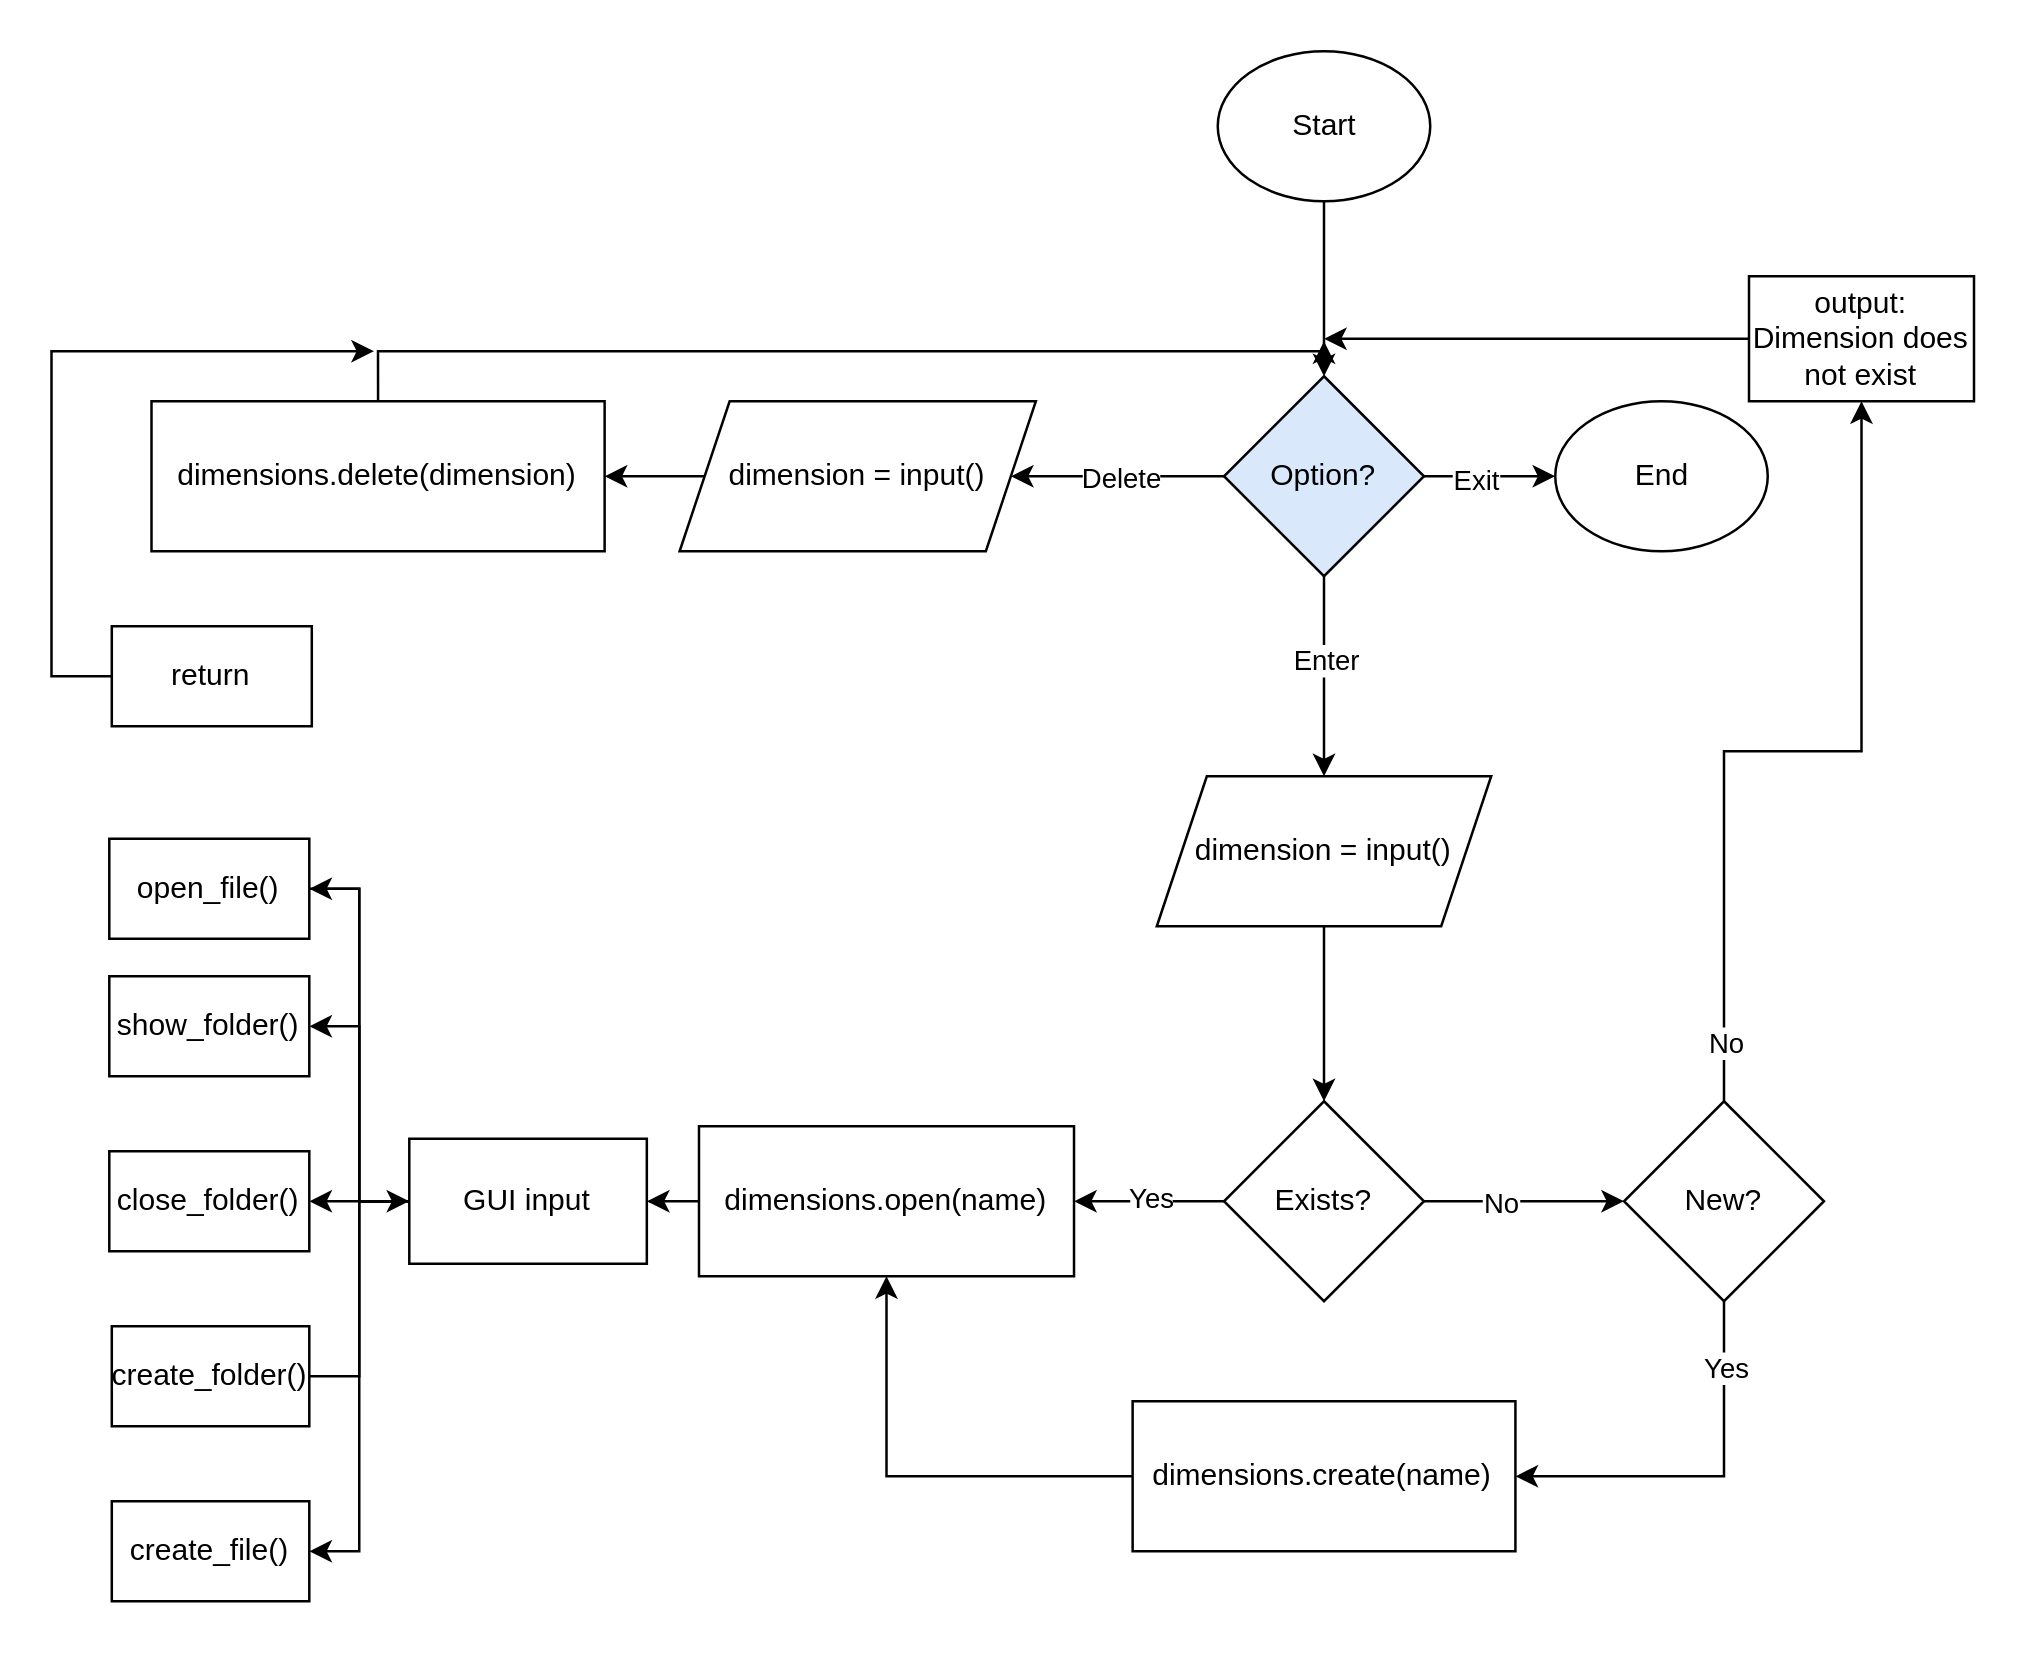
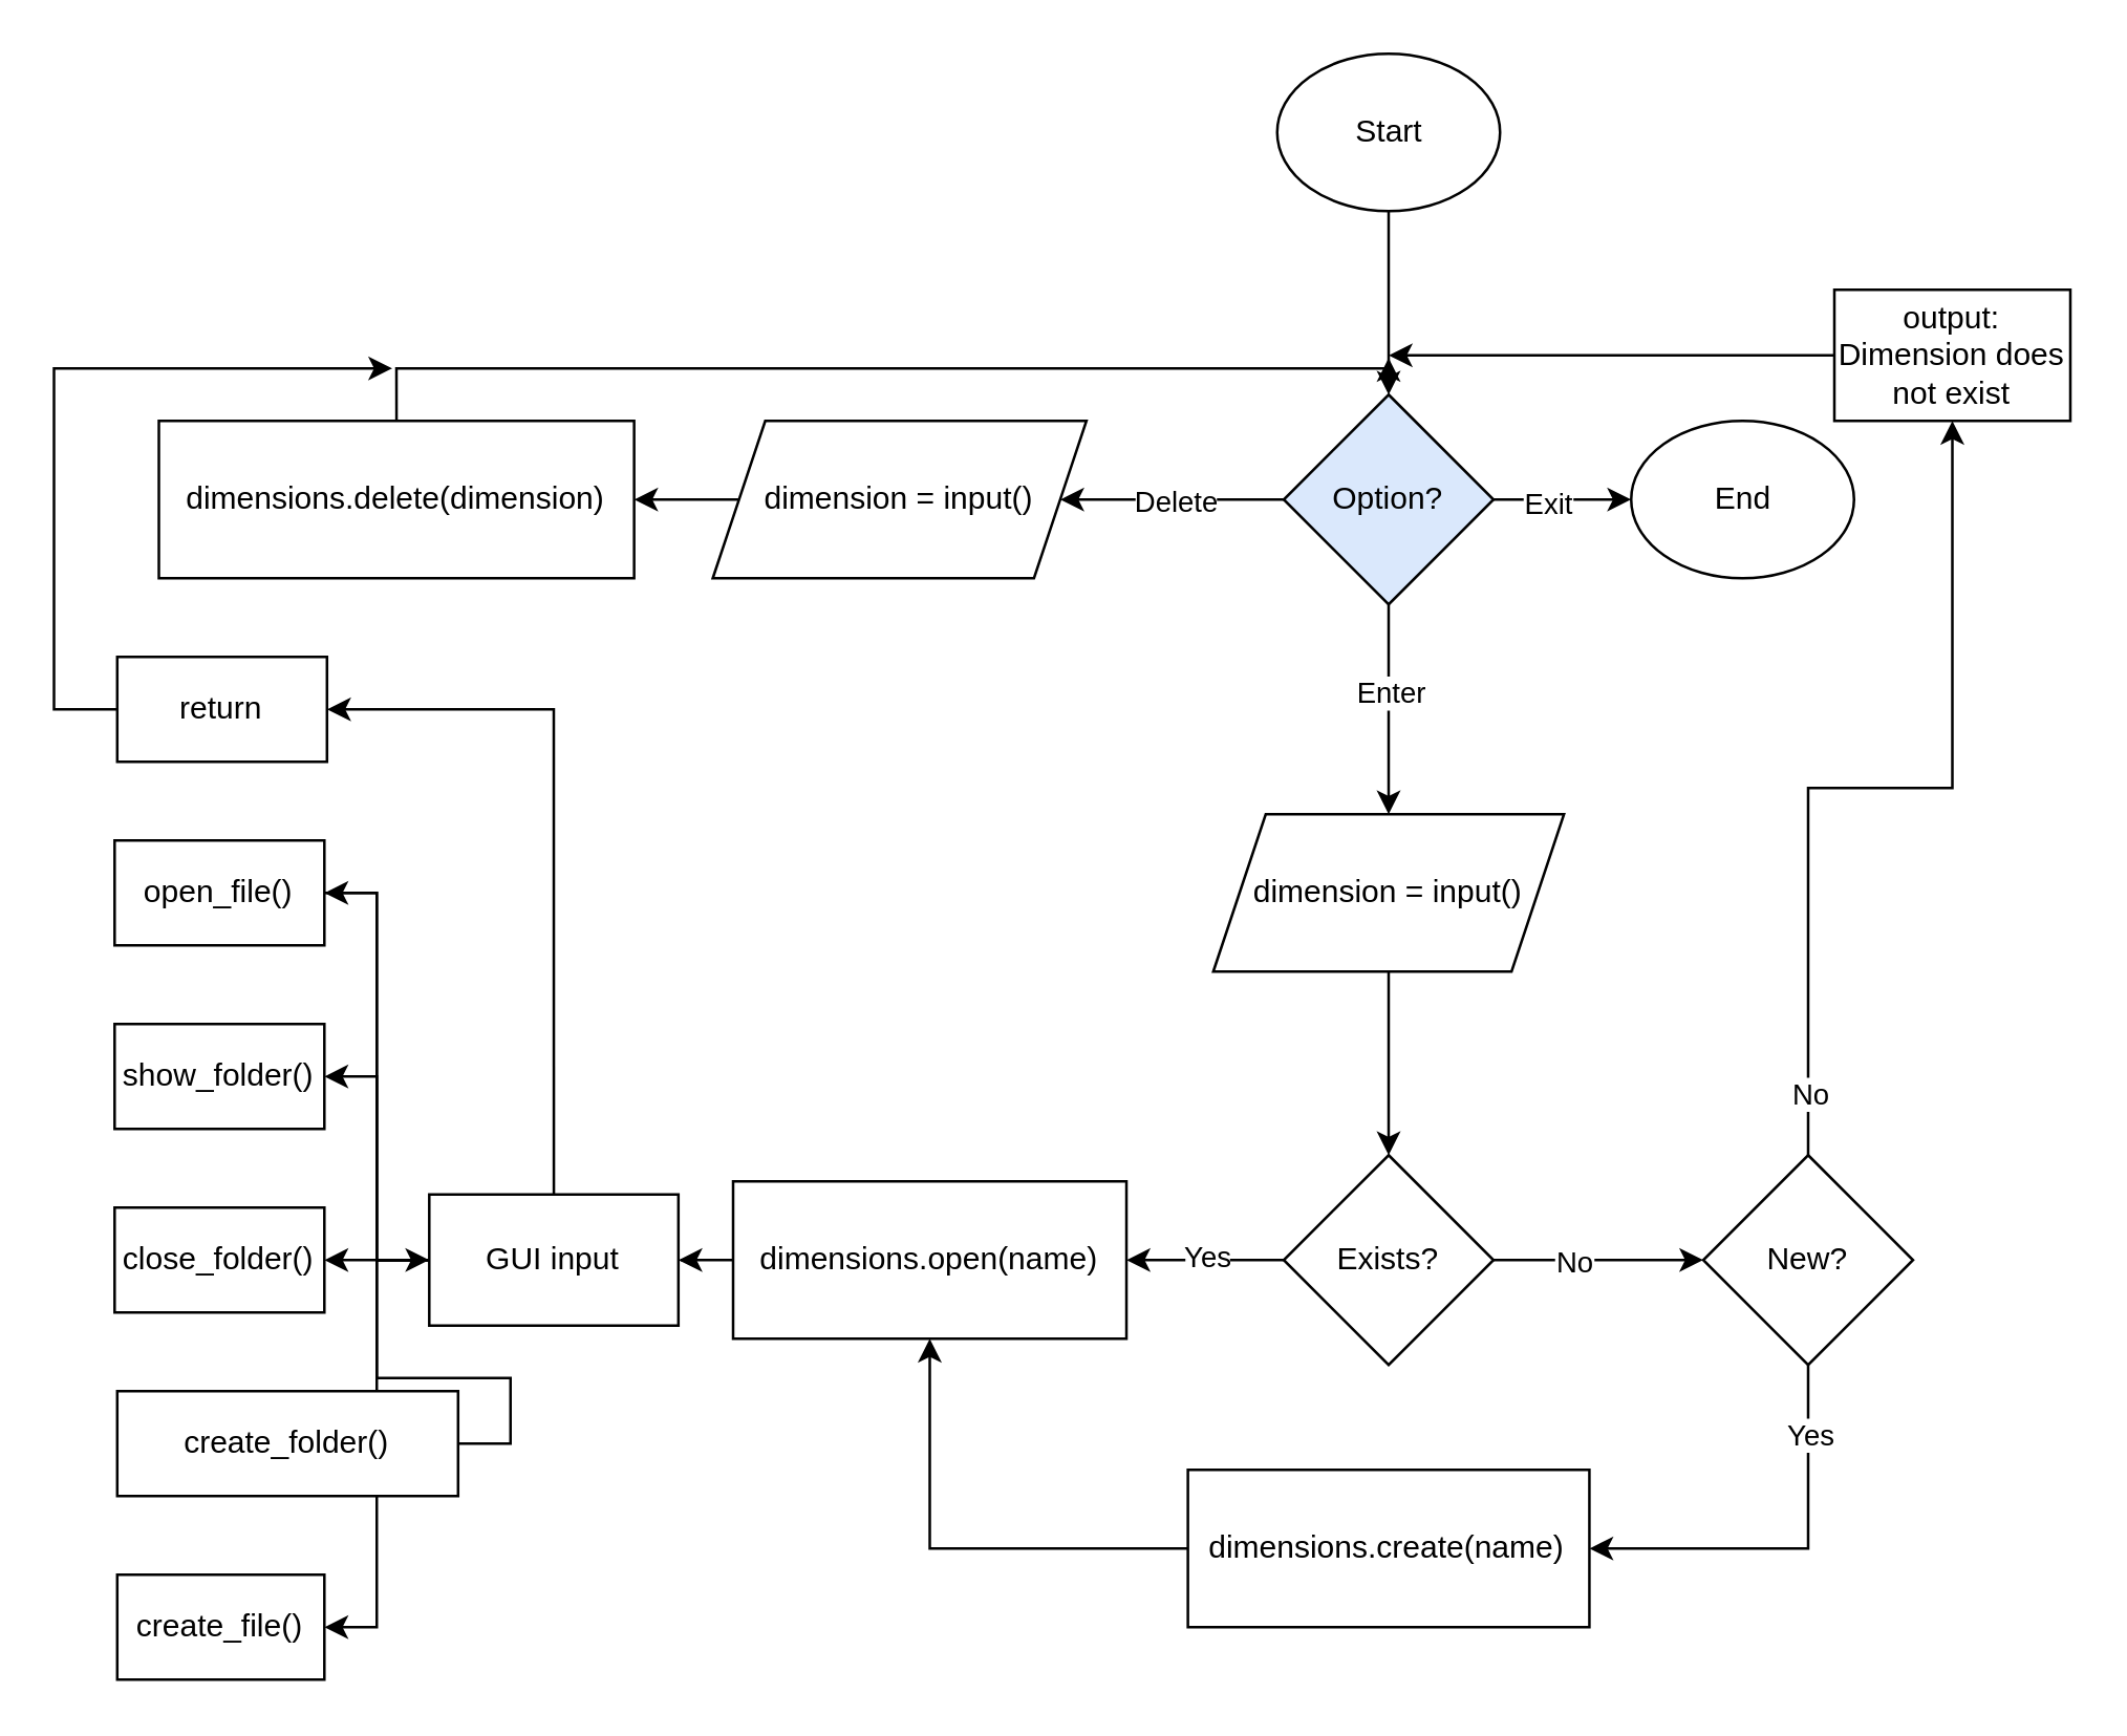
  <mxCell id="0" />
  <mxCell id="1" parent="0" />
  <mxCell id="2" value="" style="edgeStyle=orthogonalEdgeStyle;rounded=0;orthogonalLoop=1;jettySize=auto;html=1;" edge="1" parent="1" source="3" target="10"><mxGeometry relative="1" as="geometry" /></mxCell>
  <mxCell id="3" value="Start" style="ellipse;whiteSpace=wrap;html=1;" vertex="1" parent="1"><mxGeometry x="486.5" y="20" width="85" height="60" as="geometry" /></mxCell>
  <mxCell id="4" value="" style="edgeStyle=orthogonalEdgeStyle;rounded=0;orthogonalLoop=1;jettySize=auto;html=1;" edge="1" parent="1" source="10" target="11"><mxGeometry relative="1" as="geometry" /></mxCell>
  <mxCell id="5" value="Exit" style="edgeLabel;html=1;align=center;verticalAlign=middle;resizable=0;points=[];" vertex="1" connectable="0" parent="4"><mxGeometry x="-0.238" y="-1" relative="1" as="geometry"><mxPoint as="offset" /></mxGeometry></mxCell>
  <mxCell id="6" value="" style="edgeStyle=orthogonalEdgeStyle;rounded=0;orthogonalLoop=1;jettySize=auto;html=1;" edge="1" parent="1" source="10" target="13"><mxGeometry relative="1" as="geometry" /></mxCell>
  <mxCell id="7" value="Enter" style="edgeLabel;html=1;align=center;verticalAlign=middle;resizable=0;points=[];" vertex="1" connectable="0" parent="6"><mxGeometry x="-0.179" relative="1" as="geometry"><mxPoint as="offset" /></mxGeometry></mxCell>
  <mxCell id="8" value="" style="edgeStyle=orthogonalEdgeStyle;rounded=0;orthogonalLoop=1;jettySize=auto;html=1;" edge="1" parent="1" source="10" target="15"><mxGeometry relative="1" as="geometry" /></mxCell>
  <mxCell id="9" value="Delete" style="edgeLabel;html=1;align=center;verticalAlign=middle;resizable=0;points=[];" vertex="1" connectable="0" parent="8"><mxGeometry x="-0.009" y="1" relative="1" as="geometry"><mxPoint y="-1" as="offset" /></mxGeometry></mxCell>
  <mxCell id="10" value="Option?" style="rhombus;whiteSpace=wrap;html=1;fillColor=#dae8fc;" vertex="1" parent="1"><mxGeometry x="489" y="150" width="80" height="80" as="geometry" /></mxCell>
  <mxCell id="11" value="End" style="ellipse;whiteSpace=wrap;html=1;" vertex="1" parent="1"><mxGeometry x="621.5" y="160" width="85" height="60" as="geometry" /></mxCell>
  <mxCell id="12" value="" style="edgeStyle=orthogonalEdgeStyle;rounded=0;orthogonalLoop=1;jettySize=auto;html=1;" edge="1" parent="1" source="13" target="22"><mxGeometry relative="1" as="geometry" /></mxCell>
  <mxCell id="13" value="dimension = input()" style="shape=parallelogram;perimeter=parallelogramPerimeter;whiteSpace=wrap;html=1;fixedSize=1;" vertex="1" parent="1"><mxGeometry x="462.13" y="310" width="133.75" height="60" as="geometry" /></mxCell>
  <mxCell id="14" value="" style="edgeStyle=orthogonalEdgeStyle;rounded=0;orthogonalLoop=1;jettySize=auto;html=1;" edge="1" parent="1" source="15" target="17"><mxGeometry relative="1" as="geometry" /></mxCell>
  <mxCell id="15" value="dimension = input()" style="shape=parallelogram;perimeter=parallelogramPerimeter;whiteSpace=wrap;html=1;fixedSize=1;" vertex="1" parent="1"><mxGeometry x="271.25" y="160" width="142.5" height="60" as="geometry" /></mxCell>
  <mxCell id="16" style="edgeStyle=orthogonalEdgeStyle;rounded=0;orthogonalLoop=1;jettySize=auto;html=1;exitX=0.5;exitY=0;exitDx=0;exitDy=0;" edge="1" parent="1" source="17"><mxGeometry relative="1" as="geometry"><mxPoint x="529" y="136" as="targetPoint" /><Array as="points"><mxPoint x="151" y="140" /><mxPoint x="529" y="140" /></Array></mxGeometry></mxCell>
  <mxCell id="17" value="dimensions.delete(dimension)" style="whiteSpace=wrap;html=1;" vertex="1" parent="1"><mxGeometry x="60" y="160" width="181.25" height="60" as="geometry" /></mxCell>
  <mxCell id="18" value="" style="edgeStyle=orthogonalEdgeStyle;rounded=0;orthogonalLoop=1;jettySize=auto;html=1;" edge="1" parent="1" source="22" target="27"><mxGeometry relative="1" as="geometry" /></mxCell>
  <mxCell id="19" value="No" style="edgeLabel;html=1;align=center;verticalAlign=middle;resizable=0;points=[];" vertex="1" connectable="0" parent="18"><mxGeometry x="0.05" y="-2" relative="1" as="geometry"><mxPoint x="-12" y="-2" as="offset" /></mxGeometry></mxCell>
  <mxCell id="20" value="" style="edgeStyle=orthogonalEdgeStyle;rounded=0;orthogonalLoop=1;jettySize=auto;html=1;" edge="1" parent="1" source="22" target="29"><mxGeometry relative="1" as="geometry" /></mxCell>
  <mxCell id="21" value="Yes" style="edgeLabel;html=1;align=center;verticalAlign=middle;resizable=0;points=[];" vertex="1" connectable="0" parent="20"><mxGeometry x="0.0" y="-2" relative="1" as="geometry"><mxPoint as="offset" /></mxGeometry></mxCell>
  <mxCell id="22" value="Exists?" style="rhombus;whiteSpace=wrap;html=1;" vertex="1" parent="1"><mxGeometry x="489.005" y="440" width="80" height="80" as="geometry" /></mxCell>
  <mxCell id="23" value="" style="edgeStyle=orthogonalEdgeStyle;rounded=0;orthogonalLoop=1;jettySize=auto;html=1;" edge="1" parent="1" source="27" target="31"><mxGeometry relative="1" as="geometry" /></mxCell>
  <mxCell id="24" value="No" style="edgeLabel;html=1;align=center;verticalAlign=middle;resizable=0;points=[];" vertex="1" connectable="0" parent="23"><mxGeometry x="-0.858" relative="1" as="geometry"><mxPoint as="offset" /></mxGeometry></mxCell>
  <mxCell id="25" style="edgeStyle=orthogonalEdgeStyle;rounded=0;orthogonalLoop=1;jettySize=auto;html=1;exitX=0.5;exitY=1;exitDx=0;exitDy=0;entryX=1;entryY=0.5;entryDx=0;entryDy=0;" edge="1" parent="1" source="27" target="33"><mxGeometry relative="1" as="geometry" /></mxCell>
  <mxCell id="26" value="Yes" style="edgeLabel;html=1;align=center;verticalAlign=middle;resizable=0;points=[];" vertex="1" connectable="0" parent="25"><mxGeometry x="-0.648" relative="1" as="geometry"><mxPoint as="offset" /></mxGeometry></mxCell>
  <mxCell id="27" value="New?" style="rhombus;whiteSpace=wrap;html=1;" vertex="1" parent="1"><mxGeometry x="649.005" y="440" width="80" height="80" as="geometry" /></mxCell>
  <mxCell id="28" value="" style="edgeStyle=orthogonalEdgeStyle;rounded=0;orthogonalLoop=1;jettySize=auto;html=1;" edge="1" parent="1" source="29" target="40"><mxGeometry relative="1" as="geometry" /></mxCell>
  <mxCell id="29" value="dimensions.open(name)" style="whiteSpace=wrap;html=1;" vertex="1" parent="1"><mxGeometry x="279" y="450" width="150.01" height="60" as="geometry" /></mxCell>
  <mxCell id="30" style="edgeStyle=orthogonalEdgeStyle;rounded=0;orthogonalLoop=1;jettySize=auto;html=1;" edge="1" parent="1" source="31"><mxGeometry relative="1" as="geometry"><mxPoint x="529" y="135" as="targetPoint" /></mxGeometry></mxCell>
  <mxCell id="31" value="output: Dimension does not exist" style="whiteSpace=wrap;html=1;" vertex="1" parent="1"><mxGeometry x="699" y="110" width="90" height="50" as="geometry" /></mxCell>
  <mxCell id="32" style="edgeStyle=orthogonalEdgeStyle;rounded=0;orthogonalLoop=1;jettySize=auto;html=1;exitX=0;exitY=0.5;exitDx=0;exitDy=0;entryX=0.5;entryY=1;entryDx=0;entryDy=0;" edge="1" parent="1" source="33" target="29"><mxGeometry relative="1" as="geometry" /></mxCell>
  <mxCell id="33" value="dimensions.create(name)" style="whiteSpace=wrap;html=1;" vertex="1" parent="1"><mxGeometry x="452.45" y="560" width="153.12" height="60" as="geometry" /></mxCell>
  <mxCell id="34" style="edgeStyle=orthogonalEdgeStyle;rounded=0;orthogonalLoop=1;jettySize=auto;html=1;exitX=0;exitY=0.5;exitDx=0;exitDy=0;entryX=1;entryY=0.5;entryDx=0;entryDy=0;" edge="1" parent="1" source="40" target="44"><mxGeometry relative="1" as="geometry" /></mxCell>
  <mxCell id="35" style="edgeStyle=orthogonalEdgeStyle;rounded=0;orthogonalLoop=1;jettySize=auto;html=1;exitX=0;exitY=0.5;exitDx=0;exitDy=0;entryX=1;entryY=0.5;entryDx=0;entryDy=0;" edge="1" parent="1" source="40" target="43"><mxGeometry relative="1" as="geometry" /></mxCell>
  <mxCell id="36" style="edgeStyle=orthogonalEdgeStyle;rounded=0;orthogonalLoop=1;jettySize=auto;html=1;exitX=0;exitY=0.5;exitDx=0;exitDy=0;entryX=1;entryY=0.5;entryDx=0;entryDy=0;endArrow=none;" edge="1" parent="1" source="40" target="45"><mxGeometry relative="1" as="geometry" /></mxCell>
  <mxCell id="37" style="edgeStyle=orthogonalEdgeStyle;rounded=0;orthogonalLoop=1;jettySize=auto;html=1;exitX=0;exitY=0.5;exitDx=0;exitDy=0;entryX=1;entryY=0.5;entryDx=0;entryDy=0;" edge="1" parent="1" source="40" target="46"><mxGeometry relative="1" as="geometry" /></mxCell>
  <mxCell id="38" style="edgeStyle=orthogonalEdgeStyle;rounded=0;orthogonalLoop=1;jettySize=auto;html=1;exitX=0;exitY=0.5;exitDx=0;exitDy=0;entryX=1;entryY=0.5;entryDx=0;entryDy=0;" edge="1" parent="1" source="40" target="42"><mxGeometry relative="1" as="geometry" /></mxCell>
+ <mxCell id="39" style="edgeStyle=orthogonalEdgeStyle;rounded=0;orthogonalLoop=1;jettySize=auto;html=1;exitX=0.5;exitY=0;exitDx=0;exitDy=0;entryX=1;entryY=0.5;entryDx=0;entryDy=0;" edge="1" parent="1" source="40" target="48"><mxGeometry relative="1" as="geometry" /></mxCell>
  <mxCell id="40" value="GUI input" style="whiteSpace=wrap;html=1;" vertex="1" parent="1"><mxGeometry x="163.12" y="455" width="95.01" height="50" as="geometry" /></mxCell>
  <mxCell id="41" style="edgeStyle=orthogonalEdgeStyle;rounded=0;orthogonalLoop=1;jettySize=auto;html=1;exitX=1;exitY=0.5;exitDx=0;exitDy=0;entryX=0;entryY=0.5;entryDx=0;entryDy=0;" edge="1" parent="1" source="42" target="40"><mxGeometry relative="1" as="geometry" /></mxCell>
- <mxCell id="42" value="open_file()" style="rounded=0;whiteSpace=wrap;html=1;" vertex="1" parent="1"><mxGeometry x="43.12" y="335" width="80" height="40" as="geometry" /></mxCell>
+ <mxCell id="42" value="open_file()" style="rounded=0;whiteSpace=wrap;html=1;" vertex="1" parent="1"><mxGeometry x="43.12" y="320" width="80" height="40" as="geometry" /></mxCell>
  <mxCell id="43" value="show_folder()" style="rounded=0;whiteSpace=wrap;html=1;" vertex="1" parent="1"><mxGeometry x="43.12" y="390" width="80" height="40" as="geometry" /></mxCell>
  <mxCell id="44" value="close_folder()" style="rounded=0;whiteSpace=wrap;html=1;" vertex="1" parent="1"><mxGeometry x="43.12" y="460" width="80" height="40" as="geometry" /></mxCell>
- <mxCell id="45" value="create_folder()" style="rounded=0;whiteSpace=wrap;html=1;" vertex="1" parent="1"><mxGeometry x="44.12" y="530" width="79" height="40" as="geometry" /></mxCell>
+ <mxCell id="45" value="create_folder()" style="rounded=0;whiteSpace=wrap;html=1;" vertex="1" parent="1"><mxGeometry x="44.12" y="530" width="130" height="40" as="geometry" /></mxCell>
  <mxCell id="46" value="create_file()" style="rounded=0;whiteSpace=wrap;html=1;" vertex="1" parent="1"><mxGeometry x="44.12" y="600" width="79" height="40" as="geometry" /></mxCell>
  <mxCell id="47" style="edgeStyle=orthogonalEdgeStyle;rounded=0;orthogonalLoop=1;jettySize=auto;html=1;exitX=0;exitY=0.5;exitDx=0;exitDy=0;" edge="1" parent="1" source="48"><mxGeometry relative="1" as="geometry"><mxPoint x="149" y="140" as="targetPoint" /><Array as="points"><mxPoint x="20" y="270" /></Array></mxGeometry></mxCell>
  <mxCell id="48" value="return" style="rounded=0;whiteSpace=wrap;html=1;" vertex="1" parent="1"><mxGeometry x="44.12" y="250" width="80" height="40" as="geometry" /></mxCell>
